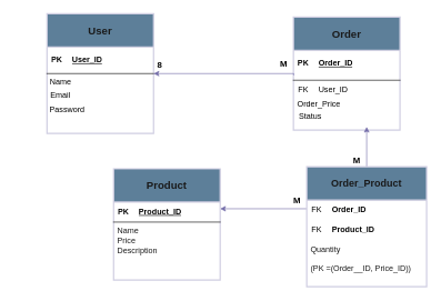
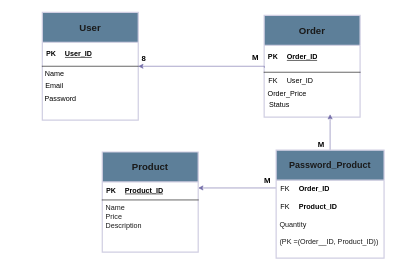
  <mxCell id="0" />
  <mxCell id="1" parent="0" />
  <mxCell id="2" value="User" style="swimlane;childLayout=stackLayout;horizontal=1;startSize=50;horizontalStack=0;rounded=0;fontSize=16;fontStyle=1;strokeWidth=2;resizeParent=0;resizeLast=1;shadow=0;dashed=0;align=center;arcSize=4;whiteSpace=wrap;html=1;labelBackgroundColor=none;fillColor=#5D7F99;strokeColor=#D0CEE2;fontColor=#1A1A1A;" vertex="1" parent="1"><mxGeometry x="70" y="20" width="160" height="180" as="geometry" /></mxCell>
  <mxCell id="3" value="" style="shape=table;startSize=0;container=1;collapsible=1;childLayout=tableLayout;fixedRows=1;rowLines=0;fontStyle=0;align=center;resizeLast=1;strokeColor=none;fillColor=none;collapsible=0;" vertex="1" parent="2"><mxGeometry y="50" width="160" height="130" as="geometry" /></mxCell>
  <mxCell id="4" value="" style="shape=tableRow;horizontal=0;startSize=0;swimlaneHead=0;swimlaneBody=0;fillColor=none;collapsible=0;dropTarget=0;points=[[0,0.5],[1,0.5]];portConstraint=eastwest;top=0;left=0;right=0;bottom=1;" vertex="1" parent="3"><mxGeometry width="160" height="40" as="geometry" /></mxCell>
  <mxCell id="5" value="PK" style="shape=partialRectangle;connectable=0;fillColor=none;top=0;left=0;bottom=0;right=0;fontStyle=1;overflow=hidden;whiteSpace=wrap;html=1;" vertex="1" parent="4"><mxGeometry width="30" height="40" as="geometry"><mxRectangle width="30" height="40" as="alternateBounds" /></mxGeometry></mxCell>
  <mxCell id="6" value="User_ID" style="shape=partialRectangle;connectable=0;fillColor=none;top=0;left=0;bottom=0;right=0;align=left;spacingLeft=6;fontStyle=5;overflow=hidden;whiteSpace=wrap;html=1;" vertex="1" parent="4"><mxGeometry x="30" width="130" height="40" as="geometry"><mxRectangle width="130" height="40" as="alternateBounds" /></mxGeometry></mxCell>
  <mxCell id="7" value="Order" style="swimlane;childLayout=stackLayout;horizontal=1;startSize=50;horizontalStack=0;rounded=0;fontSize=16;fontStyle=1;strokeWidth=2;resizeParent=0;resizeLast=1;shadow=0;dashed=0;align=center;arcSize=4;whiteSpace=wrap;html=1;labelBackgroundColor=none;fillColor=#5D7F99;strokeColor=#D0CEE2;fontColor=#1A1A1A;" vertex="1" parent="1"><mxGeometry x="440" y="25" width="160" height="170" as="geometry"><mxRectangle x="450" y="110" width="80" height="50" as="alternateBounds" /></mxGeometry></mxCell>
  <mxCell id="8" value="" style="edgeStyle=orthogonalEdgeStyle;rounded=0;orthogonalLoop=1;jettySize=auto;html=1;labelBackgroundColor=none;strokeColor=#736CA8;fontColor=default;" edge="1" parent="1"><mxGeometry relative="1" as="geometry"><mxPoint x="550" y="250" as="sourcePoint" /><mxPoint x="550" y="190" as="targetPoint" /><Array as="points"><mxPoint x="550" y="202" /></Array></mxGeometry></mxCell>
  <mxCell id="9" value="" style="edgeStyle=orthogonalEdgeStyle;rounded=0;orthogonalLoop=1;jettySize=auto;html=1;labelBackgroundColor=none;strokeColor=#736CA8;fontColor=default;" edge="1" parent="1"><mxGeometry relative="1" as="geometry"><mxPoint x="460" y="313.048" as="sourcePoint" /><mxPoint x="330" y="313" as="targetPoint" /><Array as="points"><mxPoint x="330" y="313" /></Array></mxGeometry></mxCell>
- <mxCell id="10" value="Order_Product" style="swimlane;childLayout=stackLayout;horizontal=1;startSize=50;horizontalStack=0;rounded=0;fontSize=15;fontStyle=1;strokeWidth=2;resizeParent=0;resizeLast=1;shadow=0;dashed=0;align=center;arcSize=4;whiteSpace=wrap;html=1;labelBackgroundColor=none;fillColor=#5D7F99;strokeColor=#D0CEE2;fontColor=#1A1A1A;" vertex="1" parent="1"><mxGeometry x="460" y="250" width="180" height="180" as="geometry" /></mxCell>
+ <mxCell id="10" value="Password_Product" style="swimlane;childLayout=stackLayout;horizontal=1;startSize=50;horizontalStack=0;rounded=0;fontSize=15;fontStyle=1;strokeWidth=2;resizeParent=0;resizeLast=1;shadow=0;dashed=0;align=center;arcSize=4;whiteSpace=wrap;html=1;labelBackgroundColor=none;fillColor=#5D7F99;strokeColor=#D0CEE2;fontColor=#1A1A1A;" vertex="1" parent="1"><mxGeometry x="460" y="250" width="180" height="180" as="geometry" /></mxCell>
  <mxCell id="11" value="" style="shape=table;startSize=0;container=1;collapsible=1;childLayout=tableLayout;fixedRows=1;rowLines=0;fontStyle=1;align=center;resizeLast=1;strokeColor=none;fillColor=none;collapsible=0;" vertex="1" parent="10"><mxGeometry y="50" width="180" height="30" as="geometry" /></mxCell>
  <mxCell id="12" value="" style="shape=tableRow;horizontal=0;startSize=0;swimlaneHead=0;swimlaneBody=0;fillColor=none;collapsible=0;dropTarget=0;points=[[0,0.5],[1,0.5]];portConstraint=eastwest;top=0;left=0;right=0;bottom=0;" vertex="1" parent="11"><mxGeometry width="180" height="30" as="geometry" /></mxCell>
  <mxCell id="13" value="FK" style="shape=partialRectangle;connectable=0;fillColor=none;top=0;left=0;bottom=0;right=0;fontStyle=0;overflow=hidden;whiteSpace=wrap;html=1;" vertex="1" parent="12"><mxGeometry width="30" height="30" as="geometry"><mxRectangle width="30" height="30" as="alternateBounds" /></mxGeometry></mxCell>
  <mxCell id="14" value="Order_ID" style="shape=partialRectangle;connectable=0;fillColor=none;top=0;left=0;bottom=0;right=0;align=left;spacingLeft=6;fontStyle=1;overflow=hidden;whiteSpace=wrap;html=1;" vertex="1" parent="12"><mxGeometry x="30" width="150" height="30" as="geometry"><mxRectangle width="150" height="30" as="alternateBounds" /></mxGeometry></mxCell>
  <mxCell id="15" value="" style="shape=table;startSize=0;container=1;collapsible=1;childLayout=tableLayout;fixedRows=1;rowLines=0;fontStyle=0;align=center;resizeLast=1;strokeColor=none;fillColor=none;collapsible=0;" vertex="1" parent="10"><mxGeometry y="80" width="180" height="30" as="geometry" /></mxCell>
  <mxCell id="16" value="" style="shape=tableRow;horizontal=0;startSize=0;swimlaneHead=0;swimlaneBody=0;fillColor=none;collapsible=0;dropTarget=0;points=[[0,0.5],[1,0.5]];portConstraint=eastwest;top=0;left=0;right=0;bottom=0;" vertex="1" parent="15"><mxGeometry width="180" height="30" as="geometry" /></mxCell>
  <mxCell id="17" value="FK" style="shape=partialRectangle;connectable=0;fillColor=none;top=0;left=0;bottom=0;right=0;fontStyle=0;overflow=hidden;whiteSpace=wrap;html=1;" vertex="1" parent="16"><mxGeometry width="30" height="30" as="geometry"><mxRectangle width="30" height="30" as="alternateBounds" /></mxGeometry></mxCell>
  <mxCell id="18" value="&lt;b&gt;Product_ID&lt;/b&gt;" style="shape=partialRectangle;connectable=0;fillColor=none;top=0;left=0;bottom=0;right=0;align=left;spacingLeft=6;fontStyle=0;overflow=hidden;whiteSpace=wrap;html=1;" vertex="1" parent="16"><mxGeometry x="30" width="150" height="30" as="geometry"><mxRectangle width="150" height="30" as="alternateBounds" /></mxGeometry></mxCell>
- <mxCell id="19" value="Quantity&lt;div&gt;&lt;br&gt;&lt;div&gt;&lt;div&gt;(PK =(Order__ID, Price_ID))&lt;/div&gt;&lt;/div&gt;&lt;/div&gt;" style="align=left;strokeColor=none;fillColor=none;spacingLeft=4;spacingRight=4;fontSize=12;verticalAlign=top;resizable=0;rotatable=0;part=1;html=1;whiteSpace=wrap;labelBackgroundColor=none;fontColor=#1A1A1A;rounded=0;" vertex="1" parent="10"><mxGeometry y="110" width="180" height="70" as="geometry" /></mxCell>
+ <mxCell id="19" value="Quantity&lt;div&gt;&lt;br&gt;&lt;div&gt;&lt;div&gt;(PK =(Order__ID, Product_ID))&lt;/div&gt;&lt;/div&gt;&lt;/div&gt;" style="align=left;strokeColor=none;fillColor=none;spacingLeft=4;spacingRight=4;fontSize=12;verticalAlign=top;resizable=0;rotatable=0;part=1;html=1;whiteSpace=wrap;labelBackgroundColor=none;fontColor=#1A1A1A;rounded=0;" vertex="1" parent="10"><mxGeometry y="110" width="180" height="70" as="geometry" /></mxCell>
  <mxCell id="20" value="Product" style="swimlane;childLayout=stackLayout;horizontal=1;startSize=50;horizontalStack=0;rounded=0;fontSize=16;fontStyle=1;strokeWidth=2;resizeParent=0;resizeLast=1;shadow=0;dashed=0;align=center;arcSize=4;whiteSpace=wrap;html=1;labelBackgroundColor=none;fillColor=#5D7F99;strokeColor=#D0CEE2;fontColor=#1A1A1A;" vertex="1" parent="1"><mxGeometry x="170" y="253" width="160" height="167" as="geometry" /></mxCell>
  <mxCell id="21" value="" style="shape=table;startSize=0;container=1;collapsible=1;childLayout=tableLayout;fixedRows=1;rowLines=0;fontStyle=0;align=center;resizeLast=1;strokeColor=none;fillColor=none;collapsible=0;" vertex="1" parent="20"><mxGeometry y="50" width="160" height="30" as="geometry" /></mxCell>
  <mxCell id="22" value="" style="shape=tableRow;horizontal=0;startSize=0;swimlaneHead=0;swimlaneBody=0;fillColor=none;collapsible=0;dropTarget=0;points=[[0,0.5],[1,0.5]];portConstraint=eastwest;top=0;left=0;right=0;bottom=1;" vertex="1" parent="21"><mxGeometry width="160" height="30" as="geometry" /></mxCell>
  <mxCell id="23" value="PK" style="shape=partialRectangle;connectable=0;fillColor=none;top=0;left=0;bottom=0;right=0;fontStyle=1;overflow=hidden;whiteSpace=wrap;html=1;" vertex="1" parent="22"><mxGeometry width="30" height="30" as="geometry"><mxRectangle width="30" height="30" as="alternateBounds" /></mxGeometry></mxCell>
  <mxCell id="24" value="Product_ID" style="shape=partialRectangle;connectable=0;fillColor=none;top=0;left=0;bottom=0;right=0;align=left;spacingLeft=6;fontStyle=5;overflow=hidden;whiteSpace=wrap;html=1;" vertex="1" parent="22"><mxGeometry x="30" width="130" height="30" as="geometry"><mxRectangle width="130" height="30" as="alternateBounds" /></mxGeometry></mxCell>
  <mxCell id="25" value="Name&lt;div&gt;Price&lt;/div&gt;&lt;div&gt;Description&lt;/div&gt;" style="align=left;strokeColor=none;fillColor=none;spacingLeft=4;spacingRight=4;fontSize=12;verticalAlign=top;resizable=0;rotatable=0;part=1;html=1;whiteSpace=wrap;labelBackgroundColor=none;fontColor=#1A1A1A;rounded=0;" vertex="1" parent="20"><mxGeometry y="80" width="160" height="87" as="geometry" /></mxCell>
  <mxCell id="26" value="&lt;b&gt;&lt;font style=&quot;font-size: 13px;&quot;&gt;M&lt;/font&gt;&lt;/b&gt;" style="text;html=1;align=center;verticalAlign=middle;resizable=0;points=[];autosize=1;strokeColor=none;fillColor=none;" vertex="1" parent="1"><mxGeometry x="520" y="226" width="30" height="30" as="geometry" /></mxCell>
  <mxCell id="27" value="&lt;b&gt;&lt;font style=&quot;font-size: 13px;&quot;&gt;M&lt;/font&gt;&lt;/b&gt;" style="text;html=1;align=center;verticalAlign=middle;resizable=0;points=[];autosize=1;strokeColor=none;fillColor=none;" vertex="1" parent="1"><mxGeometry x="430" y="285" width="30" height="30" as="geometry" /></mxCell>
  <mxCell id="28" value="&lt;span style=&quot;font-size: 13px;&quot;&gt;&lt;b&gt;8&lt;/b&gt;&lt;/span&gt;" style="text;html=1;align=center;verticalAlign=middle;resizable=0;points=[];autosize=1;strokeColor=none;fillColor=none;" vertex="1" parent="1"><mxGeometry x="224" y="82" width="30" height="30" as="geometry" /></mxCell>
  <mxCell id="29" value="&lt;b&gt;&lt;font style=&quot;font-size: 13px;&quot;&gt;M&lt;/font&gt;&lt;/b&gt;" style="text;html=1;align=center;verticalAlign=middle;resizable=0;points=[];autosize=1;strokeColor=none;fillColor=none;" vertex="1" parent="1"><mxGeometry x="410" y="80" width="30" height="30" as="geometry" /></mxCell>
  <mxCell id="30" value="" style="edgeStyle=orthogonalEdgeStyle;rounded=0;orthogonalLoop=1;jettySize=auto;html=1;labelBackgroundColor=none;strokeColor=#736CA8;fontColor=default;exitX=1.014;exitY=1.084;exitDx=0;exitDy=0;exitPerimeter=0;" edge="1" parent="1" source="29"><mxGeometry relative="1" as="geometry"><mxPoint x="360" y="110.048" as="sourcePoint" /><mxPoint x="230" y="110" as="targetPoint" /><Array as="points"><mxPoint x="440" y="110" /></Array></mxGeometry></mxCell>
  <mxCell id="31" value="" style="shape=table;startSize=0;container=1;collapsible=1;childLayout=tableLayout;fixedRows=1;rowLines=0;fontStyle=0;align=center;resizeLast=1;strokeColor=none;fillColor=none;collapsible=0;whiteSpace=wrap;html=1;" vertex="1" parent="1"><mxGeometry x="290" y="190" width="180" height="30" as="geometry" /></mxCell>
  <mxCell id="32" value="" style="shape=tableRow;horizontal=0;startSize=0;swimlaneHead=0;swimlaneBody=0;fillColor=none;collapsible=0;dropTarget=0;points=[[0,0.5],[1,0.5]];portConstraint=eastwest;top=0;left=0;right=0;bottom=0;" vertex="1" parent="31"><mxGeometry width="180" height="30" as="geometry" /></mxCell>
  <mxCell id="33" value="" style="shape=partialRectangle;connectable=0;fillColor=none;top=0;left=0;bottom=0;right=0;editable=1;overflow=hidden;" vertex="1" parent="32"><mxGeometry width="30" height="30" as="geometry"><mxRectangle width="30" height="30" as="alternateBounds" /></mxGeometry></mxCell>
  <mxCell id="34" value="" style="shape=partialRectangle;connectable=0;fillColor=none;top=0;left=0;bottom=0;right=0;align=left;spacingLeft=6;overflow=hidden;" vertex="1" parent="32"><mxGeometry x="30" width="150" height="30" as="geometry"><mxRectangle width="150" height="30" as="alternateBounds" /></mxGeometry></mxCell>
  <mxCell id="35" value="Name" style="text;html=1;align=center;verticalAlign=middle;resizable=0;points=[];autosize=1;strokeColor=none;fillColor=none;" vertex="1" parent="1"><mxGeometry x="60" y="108" width="60" height="30" as="geometry" /></mxCell>
  <mxCell id="36" value="Email" style="text;html=1;align=center;verticalAlign=middle;resizable=0;points=[];autosize=1;strokeColor=none;fillColor=none;" vertex="1" parent="1"><mxGeometry x="65" y="128" width="50" height="30" as="geometry" /></mxCell>
  <mxCell id="37" value="Password" style="text;html=1;align=center;verticalAlign=middle;resizable=0;points=[];autosize=1;strokeColor=none;fillColor=none;" vertex="1" parent="1"><mxGeometry x="20" y="164" width="160" as="geometry" /></mxCell>
  <mxCell id="38" value="" style="shape=table;startSize=0;container=1;collapsible=1;childLayout=tableLayout;fixedRows=1;rowLines=0;fontStyle=0;align=center;resizeLast=1;strokeColor=none;fillColor=none;collapsible=0;" vertex="1" parent="1"><mxGeometry x="440" y="70" width="160" height="120" as="geometry" /></mxCell>
  <mxCell id="39" value="" style="shape=tableRow;horizontal=0;startSize=0;swimlaneHead=0;swimlaneBody=0;fillColor=none;collapsible=0;dropTarget=0;points=[[0,0.5],[1,0.5]];portConstraint=eastwest;top=0;left=0;right=0;bottom=1;" vertex="1" parent="38"><mxGeometry width="160" height="50" as="geometry" /></mxCell>
  <mxCell id="40" value="PK" style="shape=partialRectangle;connectable=0;fillColor=none;top=0;left=0;bottom=0;right=0;fontStyle=1;overflow=hidden;whiteSpace=wrap;html=1;" vertex="1" parent="39"><mxGeometry width="30" height="50" as="geometry"><mxRectangle width="30" height="50" as="alternateBounds" /></mxGeometry></mxCell>
  <mxCell id="41" value="Order_ID" style="shape=partialRectangle;connectable=0;fillColor=none;top=0;left=0;bottom=0;right=0;align=left;spacingLeft=6;fontStyle=5;overflow=hidden;whiteSpace=wrap;html=1;" vertex="1" parent="39"><mxGeometry x="30" width="130" height="50" as="geometry"><mxRectangle width="130" height="50" as="alternateBounds" /></mxGeometry></mxCell>
  <mxCell id="42" value="" style="shape=tableRow;horizontal=0;startSize=0;swimlaneHead=0;swimlaneBody=0;fillColor=none;collapsible=0;dropTarget=0;points=[[0,0.5],[1,0.5]];portConstraint=eastwest;top=0;left=0;right=0;bottom=0;" vertex="1" parent="38"><mxGeometry y="50" width="160" height="30" as="geometry" /></mxCell>
  <mxCell id="43" value="FK" style="shape=partialRectangle;connectable=0;fillColor=none;top=0;left=0;bottom=0;right=0;fontStyle=0;overflow=hidden;whiteSpace=wrap;html=1;" vertex="1" parent="42"><mxGeometry width="30" height="30" as="geometry"><mxRectangle width="30" height="30" as="alternateBounds" /></mxGeometry></mxCell>
  <mxCell id="44" value="User_ID" style="shape=partialRectangle;connectable=0;fillColor=none;top=0;left=0;bottom=0;right=0;align=left;spacingLeft=6;fontStyle=0;overflow=hidden;whiteSpace=wrap;html=1;" vertex="1" parent="42"><mxGeometry x="30" width="130" height="30" as="geometry"><mxRectangle width="130" height="30" as="alternateBounds" /></mxGeometry></mxCell>
  <mxCell id="45" value="Order_Price" style="text;html=1;align=center;verticalAlign=middle;resizable=0;points=[];autosize=1;strokeColor=none;fillColor=none;fontSize=12;" vertex="1" parent="1"><mxGeometry x="433" y="141" width="90" height="30" as="geometry" /></mxCell>
  <mxCell id="46" value="Status" style="text;html=1;align=center;verticalAlign=middle;resizable=0;points=[];autosize=1;strokeColor=none;fillColor=none;" vertex="1" parent="1"><mxGeometry x="435" y="160" width="60" height="30" as="geometry" /></mxCell>
